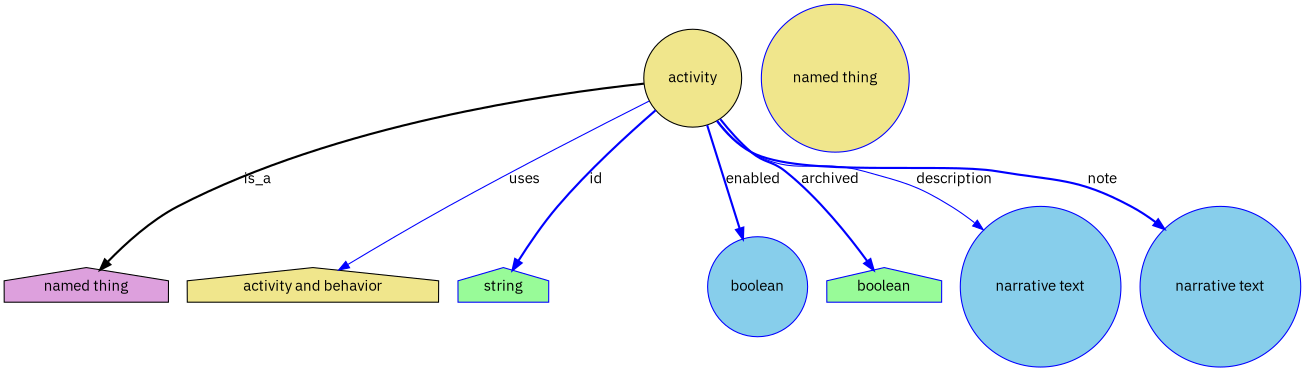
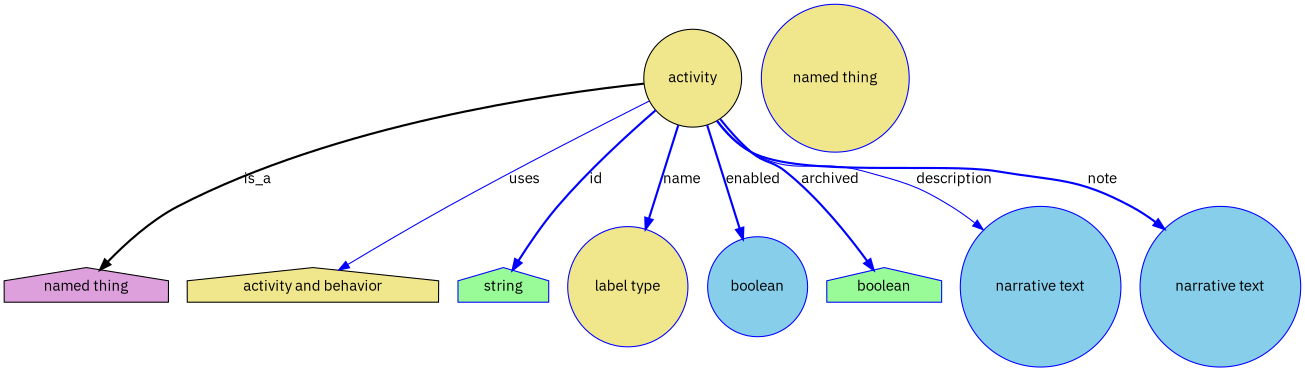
  digraph {
    fontname="IBM Plex Sans"
    node [fillcolor=khaki fontname="IBM Plex Sans" shape=circle style=filled color=blue]
    edge [fontname="IBM Plex Sans" style=bold color=blue]
    n1 [height=0.5 label=activity width=1.2818 color=""]
    "named thing" [fillcolor=plum height=0.5 shape=house width=1.9318 color=""]
    "activity and behavior" [height=0.5 shape=house width=3.0331 color=""]
    n4 [fillcolor=palegreen height=0.5 label=string shape=house width=1.0652]
+   n5 [height=0.5 label="label type" width=1.5707]
    n6 [fillcolor=skyblue height=0.5 label=boolean width=1.2999]
    n7 [fillcolor=palegreen height=0.5 label=boolean shape=house width=1.2999]
    n8 [fillcolor=skyblue height=0.5 label="narrative text" width=2.0943]
    n9 [fillcolor=skyblue height=0.5 label="narrative text" width=2.0943]
    n10 [height=0.5 label="named thing" width=1.9318]
    n1 -> "named thing" [label=is_a color=""]
    n1 -> "activity and behavior" [label=uses style=solid]
    n1 -> n4 [label=id]
+   n1 -> n5 [label=name]
    n1 -> n6 [label=enabled]
    n1 -> n7 [label=archived]
    n1 -> n8 [label=description style=solid]
    n1 -> n9 [label=note]
  }
